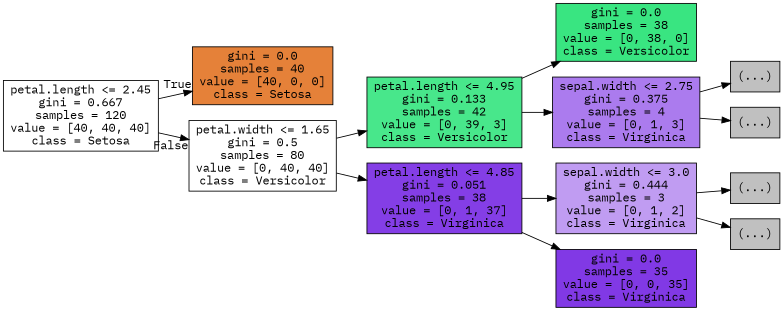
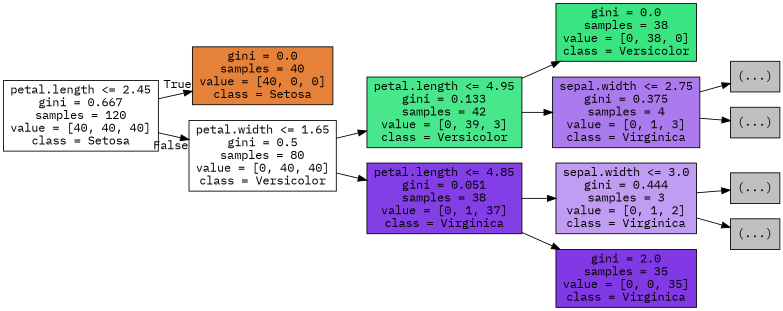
  digraph {
    rankdir=LR
    fontname="IBM Plex Mono"
    node [color=black fillcolor="#C0C0C0" fontname="IBM Plex Mono" shape=box style=filled]
    edge [fontname="IBM Plex Mono"]
    n1 [fillcolor="#ffffff" label="petal.length <= 2.45\ngini = 0.667\nsamples = 120\nvalue = [40, 40, 40]\nclass = Setosa"]
    n2 [fillcolor="#e58139" label="gini = 0.0\nsamples = 40\nvalue = [40, 0, 0]\nclass = Setosa"]
    n3 [fillcolor="#ffffff" label="petal.width <= 1.65\ngini = 0.5\nsamples = 80\nvalue = [0, 40, 40]\nclass = Versicolor"]
    n4 [fillcolor="#48e78b" label="petal.length <= 4.95\ngini = 0.133\nsamples = 42\nvalue = [0, 39, 3]\nclass = Versicolor"]
    n5 [fillcolor="#843ee6" label="petal.length <= 4.85\ngini = 0.051\nsamples = 38\nvalue = [0, 1, 37]\nclass = Virginica"]
    n6 [fillcolor="#39e581" label="gini = 0.0\nsamples = 38\nvalue = [0, 38, 0]\nclass = Versicolor"]
    n7 [fillcolor="#ab7bee" label="sepal.width <= 2.75\ngini = 0.375\nsamples = 4\nvalue = [0, 1, 3]\nclass = Virginica"]
    n8 [label="(...)"]
    n9 [label="(...)"]
    n10 [fillcolor="#c09cf2" label="sepal.width <= 3.0\ngini = 0.444\nsamples = 3\nvalue = [0, 1, 2]\nclass = Virginica"]
-   n11 [fillcolor="#8139e5" label="gini = 0.0\nsamples = 35\nvalue = [0, 0, 35]\nclass = Virginica"]
+   n11 [fillcolor="#8139e5" label="gini = 2.0\nsamples = 35\nvalue = [0, 0, 35]\nclass = Virginica"]
    n12 [label="(...)"]
    n13 [label="(...)"]
    n1 -> n2 [headlabel=True labelangle=45 labeldistance=2.5]
    n1 -> n3 [headlabel=False labelangle=-45 labeldistance=2.5]
    n3 -> n4
    n3 -> n5
    n4 -> n6
    n4 -> n7
    n5 -> n10
    n5 -> n11
    n7 -> n8
    n7 -> n9
    n10 -> n12
    n10 -> n13
  }
